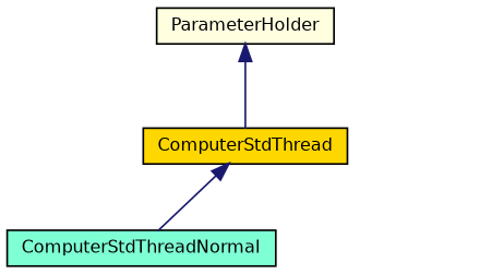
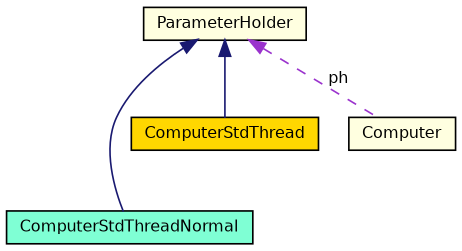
  digraph {
    node [color=black fillcolor=lightyellow fontname=Helvetica fontsize=10 shape=record style=filled]
    edge [color=midnightblue dir=back fontname=Helvetica fontsize=10 labelfontname=Helvetica labelfontsize=10 style=solid]
    n1 [fillcolor=aquamarine fontcolor=black height=0.2 label=ComputerStdThreadNormal width=0.4]
    n2 [fillcolor=gold height=0.2 label=ComputerStdThread width=0.4]
+   n3 [height=0.2 label=Computer width=0.4]
    n4 [height=0.2 label=ParameterHolder width=0.4]
-   n2 -> n1
+   n4 -> n1
    n4 -> n2
+   n4 -> n3 [color=darkorchid3 label=" ph" style=dashed]
  }
